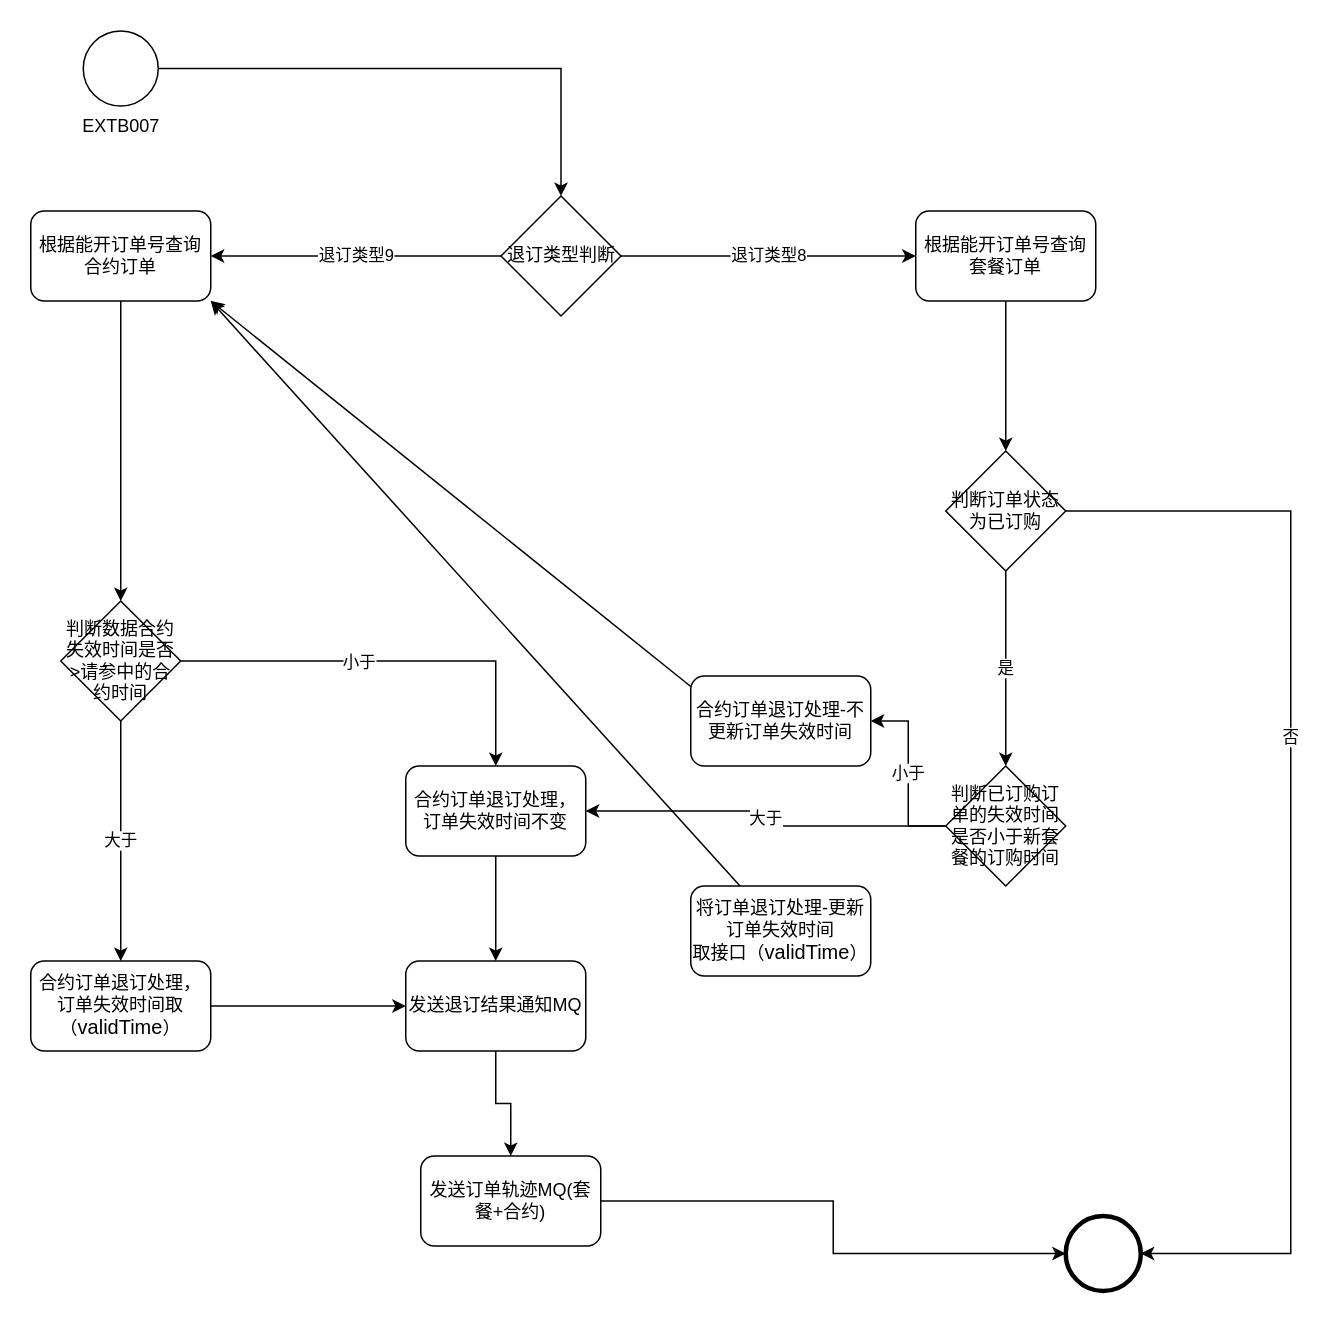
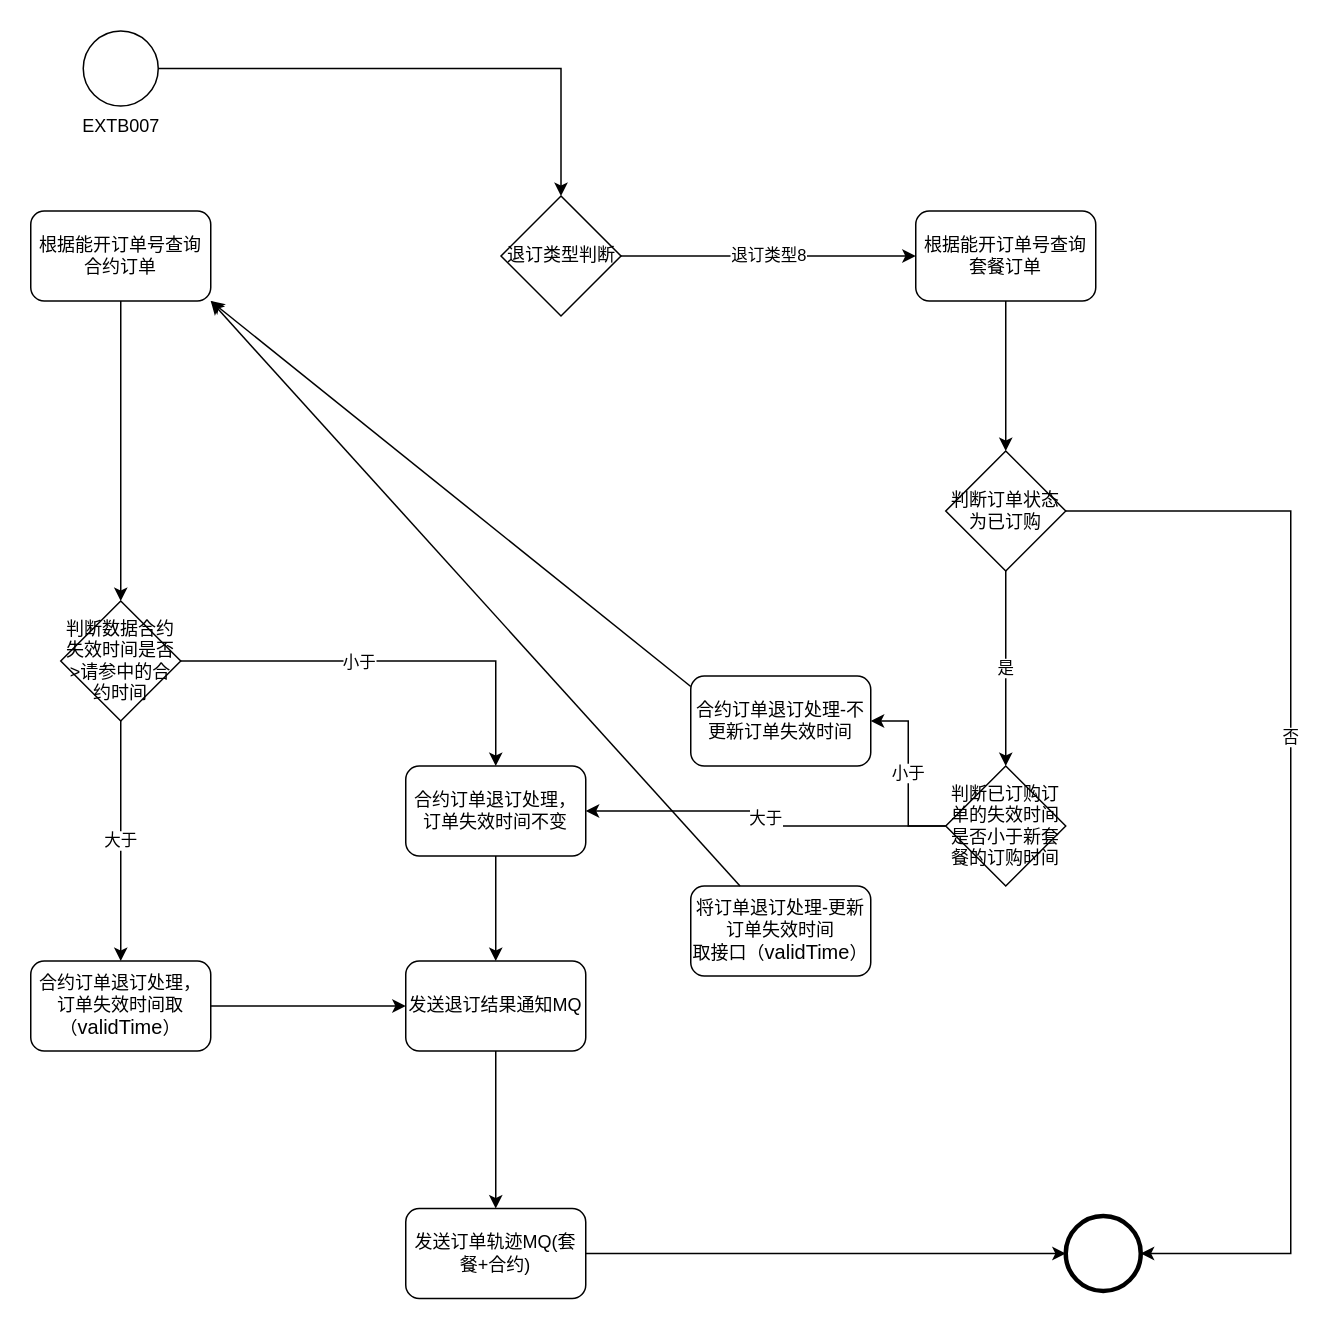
  <mxCell id="0" />
  <mxCell id="1" parent="0" />
  <mxCell id="2" value="" style="edgeStyle=orthogonalEdgeStyle;rounded=0;orthogonalLoop=1;jettySize=auto;html=1;" parent="1" source="3" target="7" edge="1"><mxGeometry relative="1" as="geometry"><mxPoint x="155" y="115" as="targetPoint" /></mxGeometry></mxCell>
  <mxCell id="3" value="EXTB007&lt;br&gt;" style="shape=mxgraph.bpmn.shape;html=1;verticalLabelPosition=bottom;labelBackgroundColor=#ffffff;verticalAlign=top;align=center;perimeter=ellipsePerimeter;outlineConnect=0;outline=standard;symbol=general;" parent="1" vertex="1"><mxGeometry x="55" y="20" width="50" height="50" as="geometry" /></mxCell>
  <mxCell id="4" value="" style="shape=mxgraph.bpmn.shape;html=1;verticalLabelPosition=bottom;labelBackgroundColor=#ffffff;verticalAlign=top;align=center;perimeter=ellipsePerimeter;outlineConnect=0;outline=end;symbol=general;" parent="1" vertex="1"><mxGeometry x="710" y="810" width="50" height="50" as="geometry" /></mxCell>
- <mxCell id="5" value="退订类型9" style="edgeStyle=orthogonalEdgeStyle;rounded=0;orthogonalLoop=1;jettySize=auto;html=1;entryX=1;entryY=0.5;entryDx=0;entryDy=0;" parent="1" source="7" target="9" edge="1"><mxGeometry relative="1" as="geometry" /></mxCell>
  <mxCell id="6" value="退订类型8" style="edgeStyle=orthogonalEdgeStyle;rounded=0;orthogonalLoop=1;jettySize=auto;html=1;entryX=0;entryY=0.5;entryDx=0;entryDy=0;" parent="1" source="7" target="11" edge="1"><mxGeometry relative="1" as="geometry" /></mxCell>
  <mxCell id="7" value="退订类型判断" style="rhombus;whiteSpace=wrap;html=1;" parent="1" vertex="1"><mxGeometry x="333.5" y="130" width="80" height="80" as="geometry" /></mxCell>
  <mxCell id="8" style="edgeStyle=orthogonalEdgeStyle;rounded=0;orthogonalLoop=1;jettySize=auto;html=1;" parent="1" source="9" target="21" edge="1"><mxGeometry relative="1" as="geometry" /></mxCell>
  <mxCell id="9" value="根据能开订单号查询合约订单" style="rounded=1;whiteSpace=wrap;html=1;" parent="1" vertex="1"><mxGeometry x="20" y="140" width="120" height="60" as="geometry" /></mxCell>
  <mxCell id="10" style="edgeStyle=orthogonalEdgeStyle;rounded=0;orthogonalLoop=1;jettySize=auto;html=1;" parent="1" source="11" target="15" edge="1"><mxGeometry relative="1" as="geometry" /></mxCell>
  <mxCell id="11" value="根据能开订单号查询套餐订单" style="rounded=1;whiteSpace=wrap;html=1;" parent="1" vertex="1"><mxGeometry x="610" y="140" width="120" height="60" as="geometry" /></mxCell>
  <mxCell id="12" value="是" style="edgeStyle=orthogonalEdgeStyle;rounded=0;orthogonalLoop=1;jettySize=auto;html=1;" parent="1" source="15" target="30" edge="1"><mxGeometry relative="1" as="geometry"><mxPoint x="630" y="520" as="sourcePoint" /><mxPoint x="630" y="460" as="targetPoint" /></mxGeometry></mxCell>
  <mxCell id="13" style="edgeStyle=orthogonalEdgeStyle;rounded=0;orthogonalLoop=1;jettySize=auto;html=1;" parent="1" source="15" target="4" edge="1"><mxGeometry relative="1" as="geometry"><Array as="points"><mxPoint x="860" y="340" /><mxPoint x="860" y="835" /></Array></mxGeometry></mxCell>
  <mxCell id="14" value="否" style="edgeLabel;html=1;align=center;verticalAlign=middle;resizable=0;points=[];" parent="13" vertex="1" connectable="0"><mxGeometry x="-0.528" y="-1" relative="1" as="geometry"><mxPoint y="124" as="offset" /></mxGeometry></mxCell>
  <mxCell id="15" value="判断订单状态为已订购" style="rhombus;whiteSpace=wrap;html=1;" parent="1" vertex="1"><mxGeometry x="630" y="300" width="80" height="80" as="geometry" /></mxCell>
  <mxCell id="16" value="将订单退订处理-更新订单失效时间&lt;br&gt;取接口（&lt;span lang=&quot;EN-US&quot; style=&quot;font-size: 10pt ; font-family: &amp;#34;calibri&amp;#34; , sans-serif&quot;&gt;validTime&lt;/span&gt;）" style="rounded=1;whiteSpace=wrap;html=1;" parent="1" vertex="1"><mxGeometry x="460" y="590" width="120" height="60" as="geometry" /></mxCell>
  <mxCell id="17" value="" style="endArrow=classic;html=1;entryX=1;entryY=1;entryDx=0;entryDy=0;" parent="1" source="16" target="9" edge="1"><mxGeometry width="50" height="50" relative="1" as="geometry"><mxPoint x="350" y="390" as="sourcePoint" /><mxPoint x="400" y="340" as="targetPoint" /></mxGeometry></mxCell>
  <mxCell id="18" value="大于" style="edgeStyle=orthogonalEdgeStyle;rounded=0;orthogonalLoop=1;jettySize=auto;html=1;" parent="1" source="21" target="23" edge="1"><mxGeometry relative="1" as="geometry"><mxPoint x="80" y="530" as="sourcePoint" /></mxGeometry></mxCell>
  <mxCell id="19" style="edgeStyle=orthogonalEdgeStyle;rounded=0;orthogonalLoop=1;jettySize=auto;html=1;entryX=0.5;entryY=0;entryDx=0;entryDy=0;" edge="1" parent="1" source="21" target="34"><mxGeometry relative="1" as="geometry" /></mxCell>
  <mxCell id="20" value="小于" style="edgeLabel;html=1;align=center;verticalAlign=middle;resizable=0;points=[];" vertex="1" connectable="0" parent="19"><mxGeometry x="-0.155" y="-4" relative="1" as="geometry"><mxPoint y="-4" as="offset" /></mxGeometry></mxCell>
  <mxCell id="21" value="判断数据合约失效时间是否&amp;gt;请参中的合约时间" style="rhombus;whiteSpace=wrap;html=1;" parent="1" vertex="1"><mxGeometry x="40" y="400" width="80" height="80" as="geometry" /></mxCell>
  <mxCell id="22" value="" style="edgeStyle=orthogonalEdgeStyle;rounded=0;orthogonalLoop=1;jettySize=auto;html=1;" parent="1" source="23" target="25" edge="1"><mxGeometry relative="1" as="geometry" /></mxCell>
  <mxCell id="23" value="合约订单退订处理，订单失效时间取（&lt;span lang=&quot;EN-US&quot; style=&quot;font-size: 10pt ; font-family: &amp;#34;calibri&amp;#34; , sans-serif&quot;&gt;validTime&lt;/span&gt;）" style="rounded=1;whiteSpace=wrap;html=1;" parent="1" vertex="1"><mxGeometry x="20" y="640" width="120" height="60" as="geometry" /></mxCell>
  <mxCell id="24" style="edgeStyle=orthogonalEdgeStyle;rounded=0;orthogonalLoop=1;jettySize=auto;html=1;" parent="1" source="25" target="27" edge="1"><mxGeometry relative="1" as="geometry" /></mxCell>
  <mxCell id="25" value="发送退订结果通知MQ" style="rounded=1;whiteSpace=wrap;html=1;" parent="1" vertex="1"><mxGeometry x="270" y="640" width="120" height="60" as="geometry" /></mxCell>
  <mxCell id="26" style="edgeStyle=orthogonalEdgeStyle;rounded=0;orthogonalLoop=1;jettySize=auto;html=1;entryX=0;entryY=0.5;entryDx=0;entryDy=0;" parent="1" source="27" target="4" edge="1"><mxGeometry relative="1" as="geometry" /></mxCell>
- <mxCell id="27" value="发送订单轨迹MQ(套餐+合约)" style="rounded=1;whiteSpace=wrap;html=1;" parent="1" vertex="1"><mxGeometry x="280" y="770" width="120" height="60" as="geometry" /></mxCell>
+ <mxCell id="27" value="发送订单轨迹MQ(套餐+合约)" style="rounded=1;whiteSpace=wrap;html=1;" parent="1" vertex="1"><mxGeometry x="270" y="805" width="120" height="60" as="geometry" /></mxCell>
  <mxCell id="28" value="大于" style="edgeStyle=orthogonalEdgeStyle;rounded=0;orthogonalLoop=1;jettySize=auto;html=1;" edge="1" parent="1" source="30" target="34"><mxGeometry relative="1" as="geometry" /></mxCell>
  <mxCell id="29" value="小于" style="edgeStyle=orthogonalEdgeStyle;rounded=0;orthogonalLoop=1;jettySize=auto;html=1;" edge="1" parent="1" source="30" target="31"><mxGeometry relative="1" as="geometry" /></mxCell>
  <mxCell id="30" value="判断已订购订单的失效时间是否小于新套餐的订购时间" style="rhombus;whiteSpace=wrap;html=1;" vertex="1" parent="1"><mxGeometry x="630" y="510" width="80" height="80" as="geometry" /></mxCell>
  <mxCell id="31" value="合约订单退订处理-不更新订单失效时间" style="rounded=1;whiteSpace=wrap;html=1;" vertex="1" parent="1"><mxGeometry x="460" y="450" width="120" height="60" as="geometry" /></mxCell>
  <mxCell id="32" value="" style="endArrow=classic;html=1;exitX=0;exitY=0.117;exitDx=0;exitDy=0;exitPerimeter=0;entryX=1;entryY=1;entryDx=0;entryDy=0;" edge="1" parent="1" source="31" target="9"><mxGeometry width="50" height="50" relative="1" as="geometry"><mxPoint x="390" y="460" as="sourcePoint" /><mxPoint x="440" y="410" as="targetPoint" /></mxGeometry></mxCell>
  <mxCell id="33" style="edgeStyle=orthogonalEdgeStyle;rounded=0;orthogonalLoop=1;jettySize=auto;html=1;" edge="1" parent="1" source="34" target="25"><mxGeometry relative="1" as="geometry" /></mxCell>
  <mxCell id="34" value="&lt;span&gt;合约订单退订处理，订单失效时间不变&lt;/span&gt;" style="rounded=1;whiteSpace=wrap;html=1;" vertex="1" parent="1"><mxGeometry x="270" y="510" width="120" height="60" as="geometry" /></mxCell>
